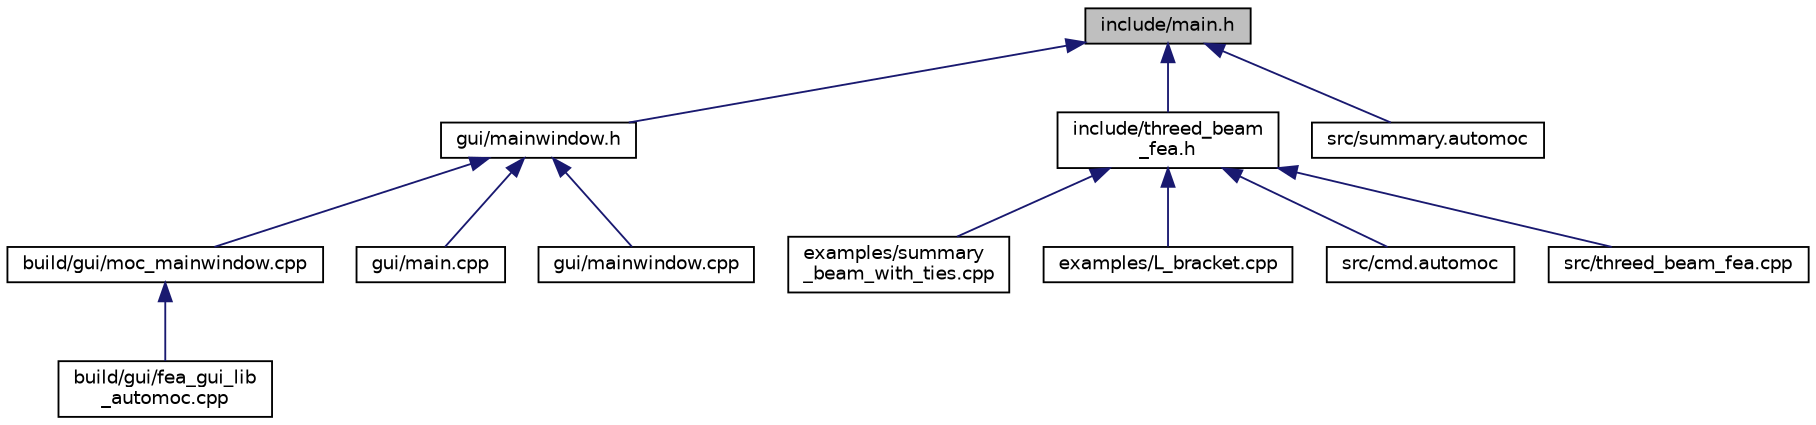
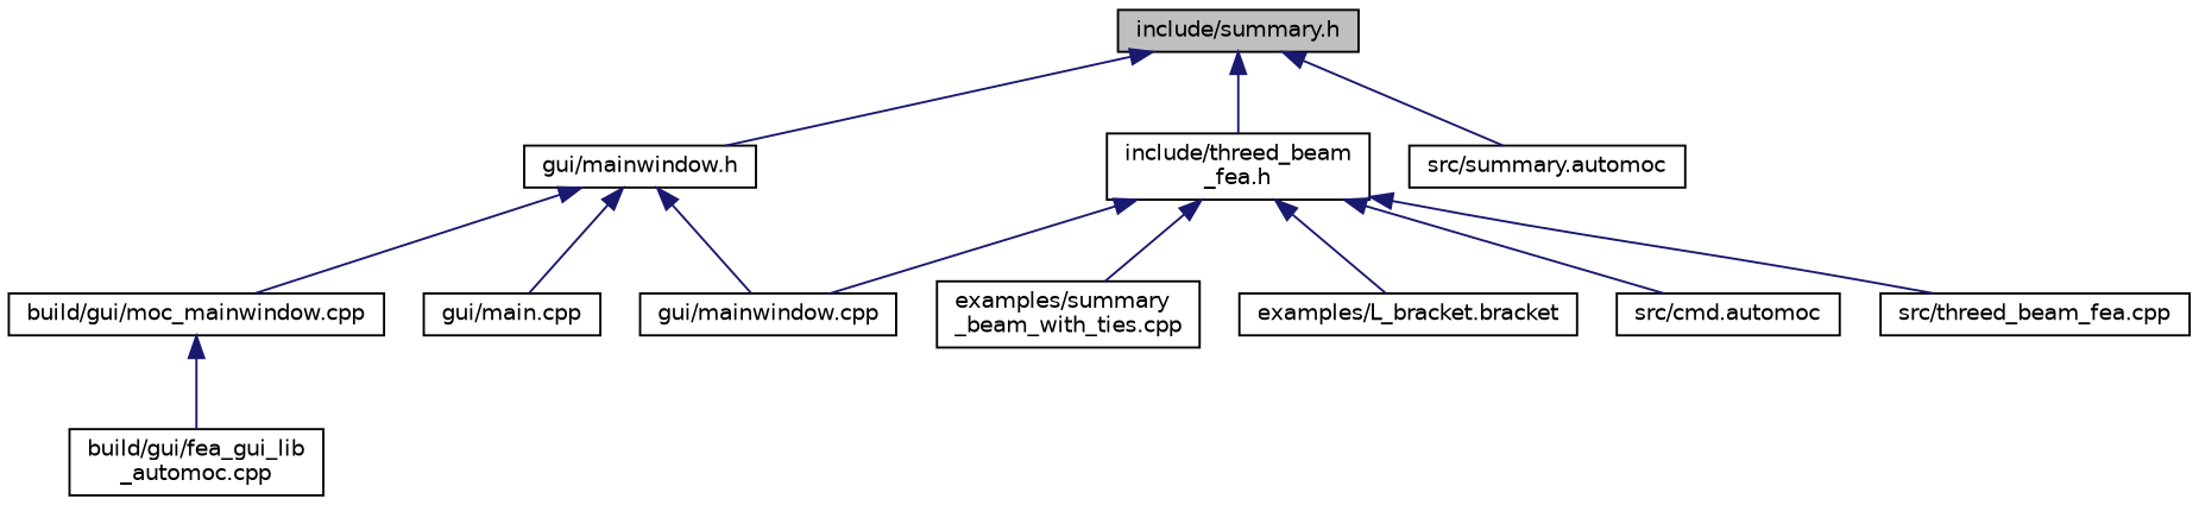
  digraph {
    node [color=black fillcolor=white fontname=Helvetica fontsize=10 shape=record style=filled]
    edge [color=midnightblue dir=back fontname=Helvetica fontsize=10 labelfontname=Helvetica labelfontsize=10 style=solid]
-   n1 [fillcolor=grey75 fontcolor=black height=0.2 label="include/main.h" width=0.4]
+   n1 [fillcolor=grey75 fontcolor=black height=0.2 label="include/summary.h" width=0.4]
    n2 [height=0.2 label="gui/mainwindow.h" width=0.4]
    n3 [height=0.2 label="include/threed_beam\l_fea.h" width=0.4]
    n4 [height=0.2 label="src/summary.automoc" width=0.4]
    n5 [height=0.2 label="build/gui/moc_mainwindow.cpp" width=0.4]
    n6 [height=0.2 label="gui/main.cpp" width=0.4]
    n7 [height=0.2 label="gui/mainwindow.cpp" width=0.4]
    n8 [height=0.2 label="examples/summary\l_beam_with_ties.cpp" width=0.4]
-   n9 [height=0.2 label="examples/L_bracket.cpp" width=0.4]
+   n9 [height=0.2 label="examples/L_bracket.bracket" width=0.4]
    n10 [height=0.2 label="src/cmd.automoc" width=0.4]
    n11 [height=0.2 label="src/threed_beam_fea.cpp" width=0.4]
    n12 [height=0.2 label="build/gui/fea_gui_lib\l_automoc.cpp" width=0.4]
    n1 -> n2
    n1 -> n3
    n1 -> n4
    n2 -> n5
    n2 -> n6
    n2 -> n7
+   n3 -> n7
    n3 -> n8
    n3 -> n9
    n3 -> n10
    n3 -> n11
    n5 -> n12
  }
